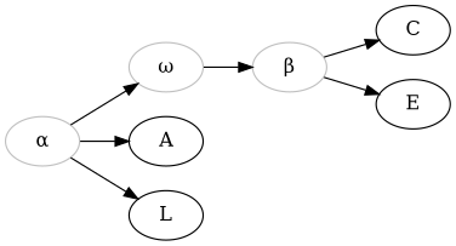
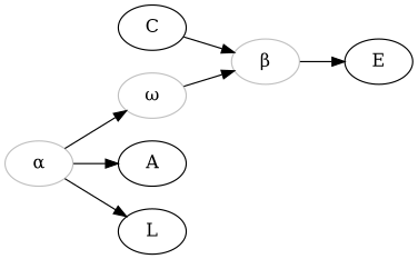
  digraph {
    rankdir=LR
    splines=true
    style=invis
    n1 [color=grey label="ω"]
    n2 [color=grey label="β"]
    n3 [color=grey label="α"]
    n4 [label=A]
    n5 [label=L]
    n6 [label=C]
    n7 [label=E]
    n1 -> n2
-   n2 -> n6
+   n6 -> n2
    n2 -> n7
    n3 -> n1
    n3 -> n4
    n3 -> n5
  }
